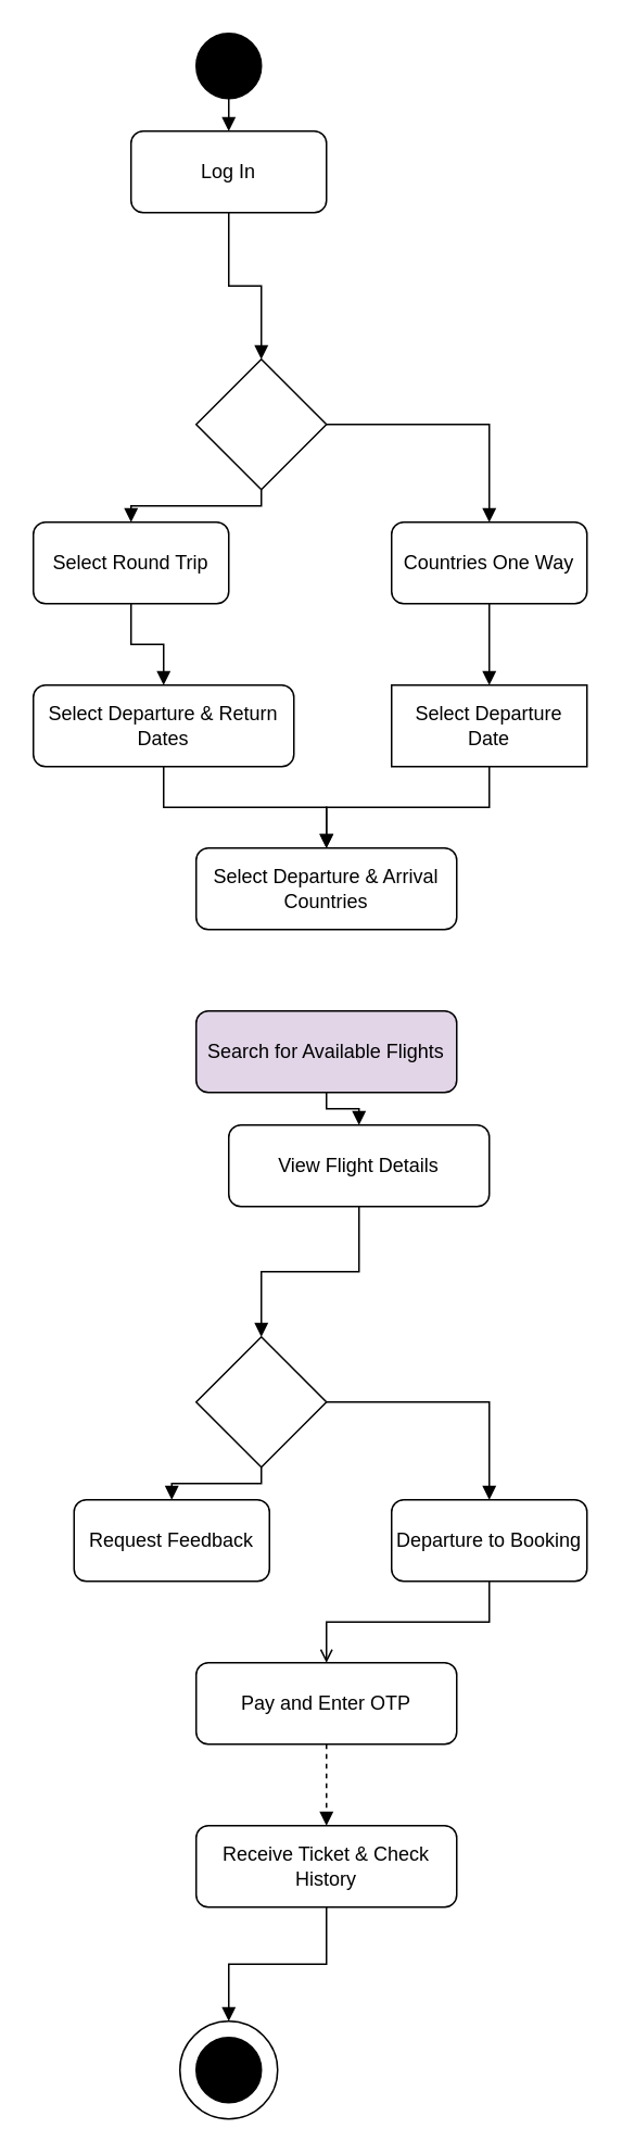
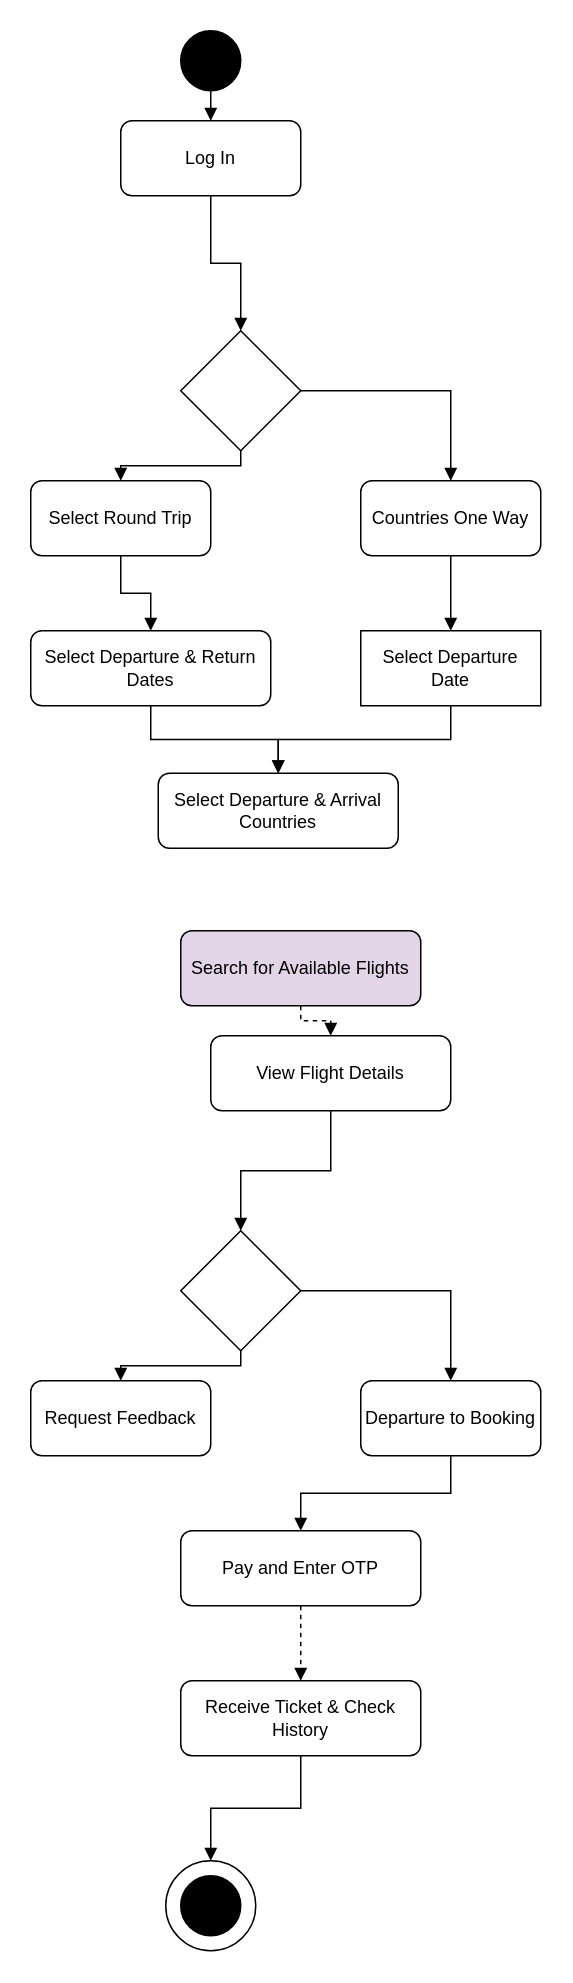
  <mxCell id="0" />
  <mxCell id="1" parent="0" />
  <mxCell id="2" value="" style="ellipse;fillColor=#000000;strokeColor=#000000;" parent="1" vertex="1"><mxGeometry x="120" y="20" width="40" height="40" as="geometry" /></mxCell>
  <mxCell id="3" value="Log In" style="rounded=1;whiteSpace=wrap;fillColor=#FFFFFF;strokeColor=#000000;" parent="1" vertex="1"><mxGeometry x="80" y="80" width="120" height="50" as="geometry" /></mxCell>
  <mxCell id="4" style="edgeStyle=orthogonalEdgeStyle;strokeColor=#000000;endArrow=block;rounded=0;" parent="1" source="2" target="3" edge="1"><mxGeometry relative="1" as="geometry" /></mxCell>
  <mxCell id="5" value="" style="rhombus;whiteSpace=wrap;fillColor=#FFFFFF;strokeColor=#000000;" parent="1" vertex="1"><mxGeometry x="120" y="220" width="80" height="80" as="geometry" /></mxCell>
  <mxCell id="6" style="edgeStyle=orthogonalEdgeStyle;strokeColor=#000000;endArrow=block;rounded=0;" parent="1" source="3" target="5" edge="1"><mxGeometry relative="1" as="geometry" /></mxCell>
  <mxCell id="7" value="Select Round Trip" style="rounded=1;whiteSpace=wrap;fillColor=#FFFFFF;strokeColor=#000000;" parent="1" vertex="1"><mxGeometry x="20" y="320" width="120" height="50" as="geometry" /></mxCell>
  <mxCell id="8" style="edgeStyle=orthogonalEdgeStyle;strokeColor=#000000;endArrow=block;rounded=0;" parent="1" source="5" target="7" edge="1"><mxGeometry relative="1" as="geometry" /></mxCell>
  <mxCell id="9" value="Countries One Way" style="rounded=1;whiteSpace=wrap;fillColor=#FFFFFF;strokeColor=#000000;" parent="1" vertex="1"><mxGeometry x="240" y="320" width="120" height="50" as="geometry" /></mxCell>
  <mxCell id="10" style="edgeStyle=orthogonalEdgeStyle;strokeColor=#000000;endArrow=block;rounded=0;" parent="1" source="5" target="9" edge="1"><mxGeometry relative="1" as="geometry" /></mxCell>
  <mxCell id="11" value="Select Departure &amp; Return Dates" style="rounded=1;whiteSpace=wrap;fillColor=#FFFFFF;strokeColor=#000000;" parent="1" vertex="1"><mxGeometry x="20" y="420" width="160" height="50" as="geometry" /></mxCell>
  <mxCell id="12" style="edgeStyle=orthogonalEdgeStyle;strokeColor=#000000;endArrow=block;rounded=0;" parent="1" source="7" target="11" edge="1"><mxGeometry relative="1" as="geometry" /></mxCell>
  <mxCell id="13" value="Select Departure Date" style="whiteSpace=wrap;fillColor=#FFFFFF;strokeColor=#000000;rounded=0;" parent="1" vertex="1"><mxGeometry x="240" y="420" width="120" height="50" as="geometry" /></mxCell>
  <mxCell id="14" style="edgeStyle=orthogonalEdgeStyle;strokeColor=#000000;endArrow=block;rounded=0;" parent="1" source="9" target="13" edge="1"><mxGeometry relative="1" as="geometry" /></mxCell>
- <mxCell id="15" value="Select Departure &amp; Arrival Countries" style="rounded=1;whiteSpace=wrap;fillColor=#FFFFFF;strokeColor=#000000;" parent="1" vertex="1"><mxGeometry x="120" y="520" width="160" height="50" as="geometry" /></mxCell>
+ <mxCell id="15" value="Select Departure &amp; Arrival Countries" style="rounded=1;whiteSpace=wrap;fillColor=#FFFFFF;strokeColor=#000000;" parent="1" vertex="1"><mxGeometry x="105" y="515" width="160" height="50" as="geometry" /></mxCell>
  <mxCell id="16" style="edgeStyle=orthogonalEdgeStyle;strokeColor=#000000;endArrow=block;rounded=0;" parent="1" source="11" target="15" edge="1"><mxGeometry relative="1" as="geometry" /></mxCell>
  <mxCell id="17" style="edgeStyle=orthogonalEdgeStyle;strokeColor=#000000;endArrow=block;rounded=0;" parent="1" source="13" target="15" edge="1"><mxGeometry relative="1" as="geometry" /></mxCell>
  <mxCell id="18" value="Search for Available Flights" style="rounded=1;whiteSpace=wrap;fillColor=#e1d5e7;strokeColor=#000000;" parent="1" vertex="1"><mxGeometry x="120" y="620" width="160" height="50" as="geometry" /></mxCell>
  <mxCell id="19" value="View Flight Details" style="rounded=1;whiteSpace=wrap;fillColor=#FFFFFF;strokeColor=#000000;" parent="1" vertex="1"><mxGeometry x="140" y="690" width="160" height="50" as="geometry" /></mxCell>
- <mxCell id="20" style="edgeStyle=orthogonalEdgeStyle;strokeColor=#000000;endArrow=block;rounded=0;" parent="1" source="18" target="19" edge="1"><mxGeometry relative="1" as="geometry" /></mxCell>
+ <mxCell id="20" style="edgeStyle=orthogonalEdgeStyle;strokeColor=#000000;endArrow=block;rounded=0;dashed=1;" parent="1" source="18" target="19" edge="1"><mxGeometry relative="1" as="geometry" /></mxCell>
  <mxCell id="21" value="" style="rhombus;whiteSpace=wrap;fillColor=#FFFFFF;strokeColor=#000000;" parent="1" vertex="1"><mxGeometry x="120" y="820" width="80" height="80" as="geometry" /></mxCell>
  <mxCell id="22" style="edgeStyle=orthogonalEdgeStyle;strokeColor=#000000;endArrow=block;rounded=0;" parent="1" source="19" target="21" edge="1"><mxGeometry relative="1" as="geometry" /></mxCell>
- <mxCell id="23" value="Request Feedback" style="rounded=1;whiteSpace=wrap;fillColor=#FFFFFF;strokeColor=#000000;" parent="1" vertex="1"><mxGeometry x="45" y="920" width="120" height="50" as="geometry" /></mxCell>
+ <mxCell id="23" value="Request Feedback" style="rounded=1;whiteSpace=wrap;fillColor=#FFFFFF;strokeColor=#000000;" parent="1" vertex="1"><mxGeometry x="20" y="920" width="120" height="50" as="geometry" /></mxCell>
  <mxCell id="24" style="edgeStyle=orthogonalEdgeStyle;strokeColor=#000000;endArrow=block;rounded=0;" parent="1" source="21" target="23" edge="1"><mxGeometry relative="1" as="geometry" /></mxCell>
  <mxCell id="25" value="Departure to Booking" style="rounded=1;whiteSpace=wrap;fillColor=#FFFFFF;strokeColor=#000000;" parent="1" vertex="1"><mxGeometry x="240" y="920" width="120" height="50" as="geometry" /></mxCell>
  <mxCell id="26" style="edgeStyle=orthogonalEdgeStyle;strokeColor=#000000;endArrow=block;rounded=0;" parent="1" source="21" target="25" edge="1"><mxGeometry relative="1" as="geometry" /></mxCell>
  <mxCell id="27" value="Pay and Enter OTP" style="rounded=1;whiteSpace=wrap;fillColor=#FFFFFF;strokeColor=#000000;" parent="1" vertex="1"><mxGeometry x="120" y="1020" width="160" height="50" as="geometry" /></mxCell>
- <mxCell id="28" style="edgeStyle=orthogonalEdgeStyle;strokeColor=#000000;endArrow=open;rounded=0;" parent="1" source="25" target="27" edge="1"><mxGeometry relative="1" as="geometry" /></mxCell>
+ <mxCell id="28" style="edgeStyle=orthogonalEdgeStyle;strokeColor=#000000;endArrow=block;rounded=0;" parent="1" source="25" target="27" edge="1"><mxGeometry relative="1" as="geometry" /></mxCell>
  <mxCell id="29" value="Receive Ticket &amp; Check History" style="rounded=1;whiteSpace=wrap;fillColor=#FFFFFF;strokeColor=#000000;" parent="1" vertex="1"><mxGeometry x="120" y="1120" width="160" height="50" as="geometry" /></mxCell>
  <mxCell id="30" style="edgeStyle=orthogonalEdgeStyle;strokeColor=#000000;endArrow=block;rounded=0;dashed=1;" parent="1" source="27" target="29" edge="1"><mxGeometry relative="1" as="geometry" /></mxCell>
  <mxCell id="31" style="edgeStyle=orthogonalEdgeStyle;strokeColor=#000000;endArrow=block;rounded=0;entryX=0.5;entryY=0;entryDx=0;entryDy=0;" parent="1" source="29" target="33" edge="1"><mxGeometry relative="1" as="geometry"><mxPoint x="140" y="1230" as="targetPoint" /></mxGeometry></mxCell>
  <mxCell id="32" value="" style="group" vertex="1" connectable="0" parent="1"><mxGeometry x="110" y="1240" width="60" height="60" as="geometry" /></mxCell>
  <mxCell id="33" value="" style="ellipse;whiteSpace=wrap;html=1;aspect=fixed;" vertex="1" parent="32"><mxGeometry width="60" height="60" as="geometry" /></mxCell>
  <mxCell id="34" value="" style="ellipse;fillColor=#000000;strokeColor=#000000;" parent="32" vertex="1"><mxGeometry x="10" y="10" width="40" height="40" as="geometry" /></mxCell>
